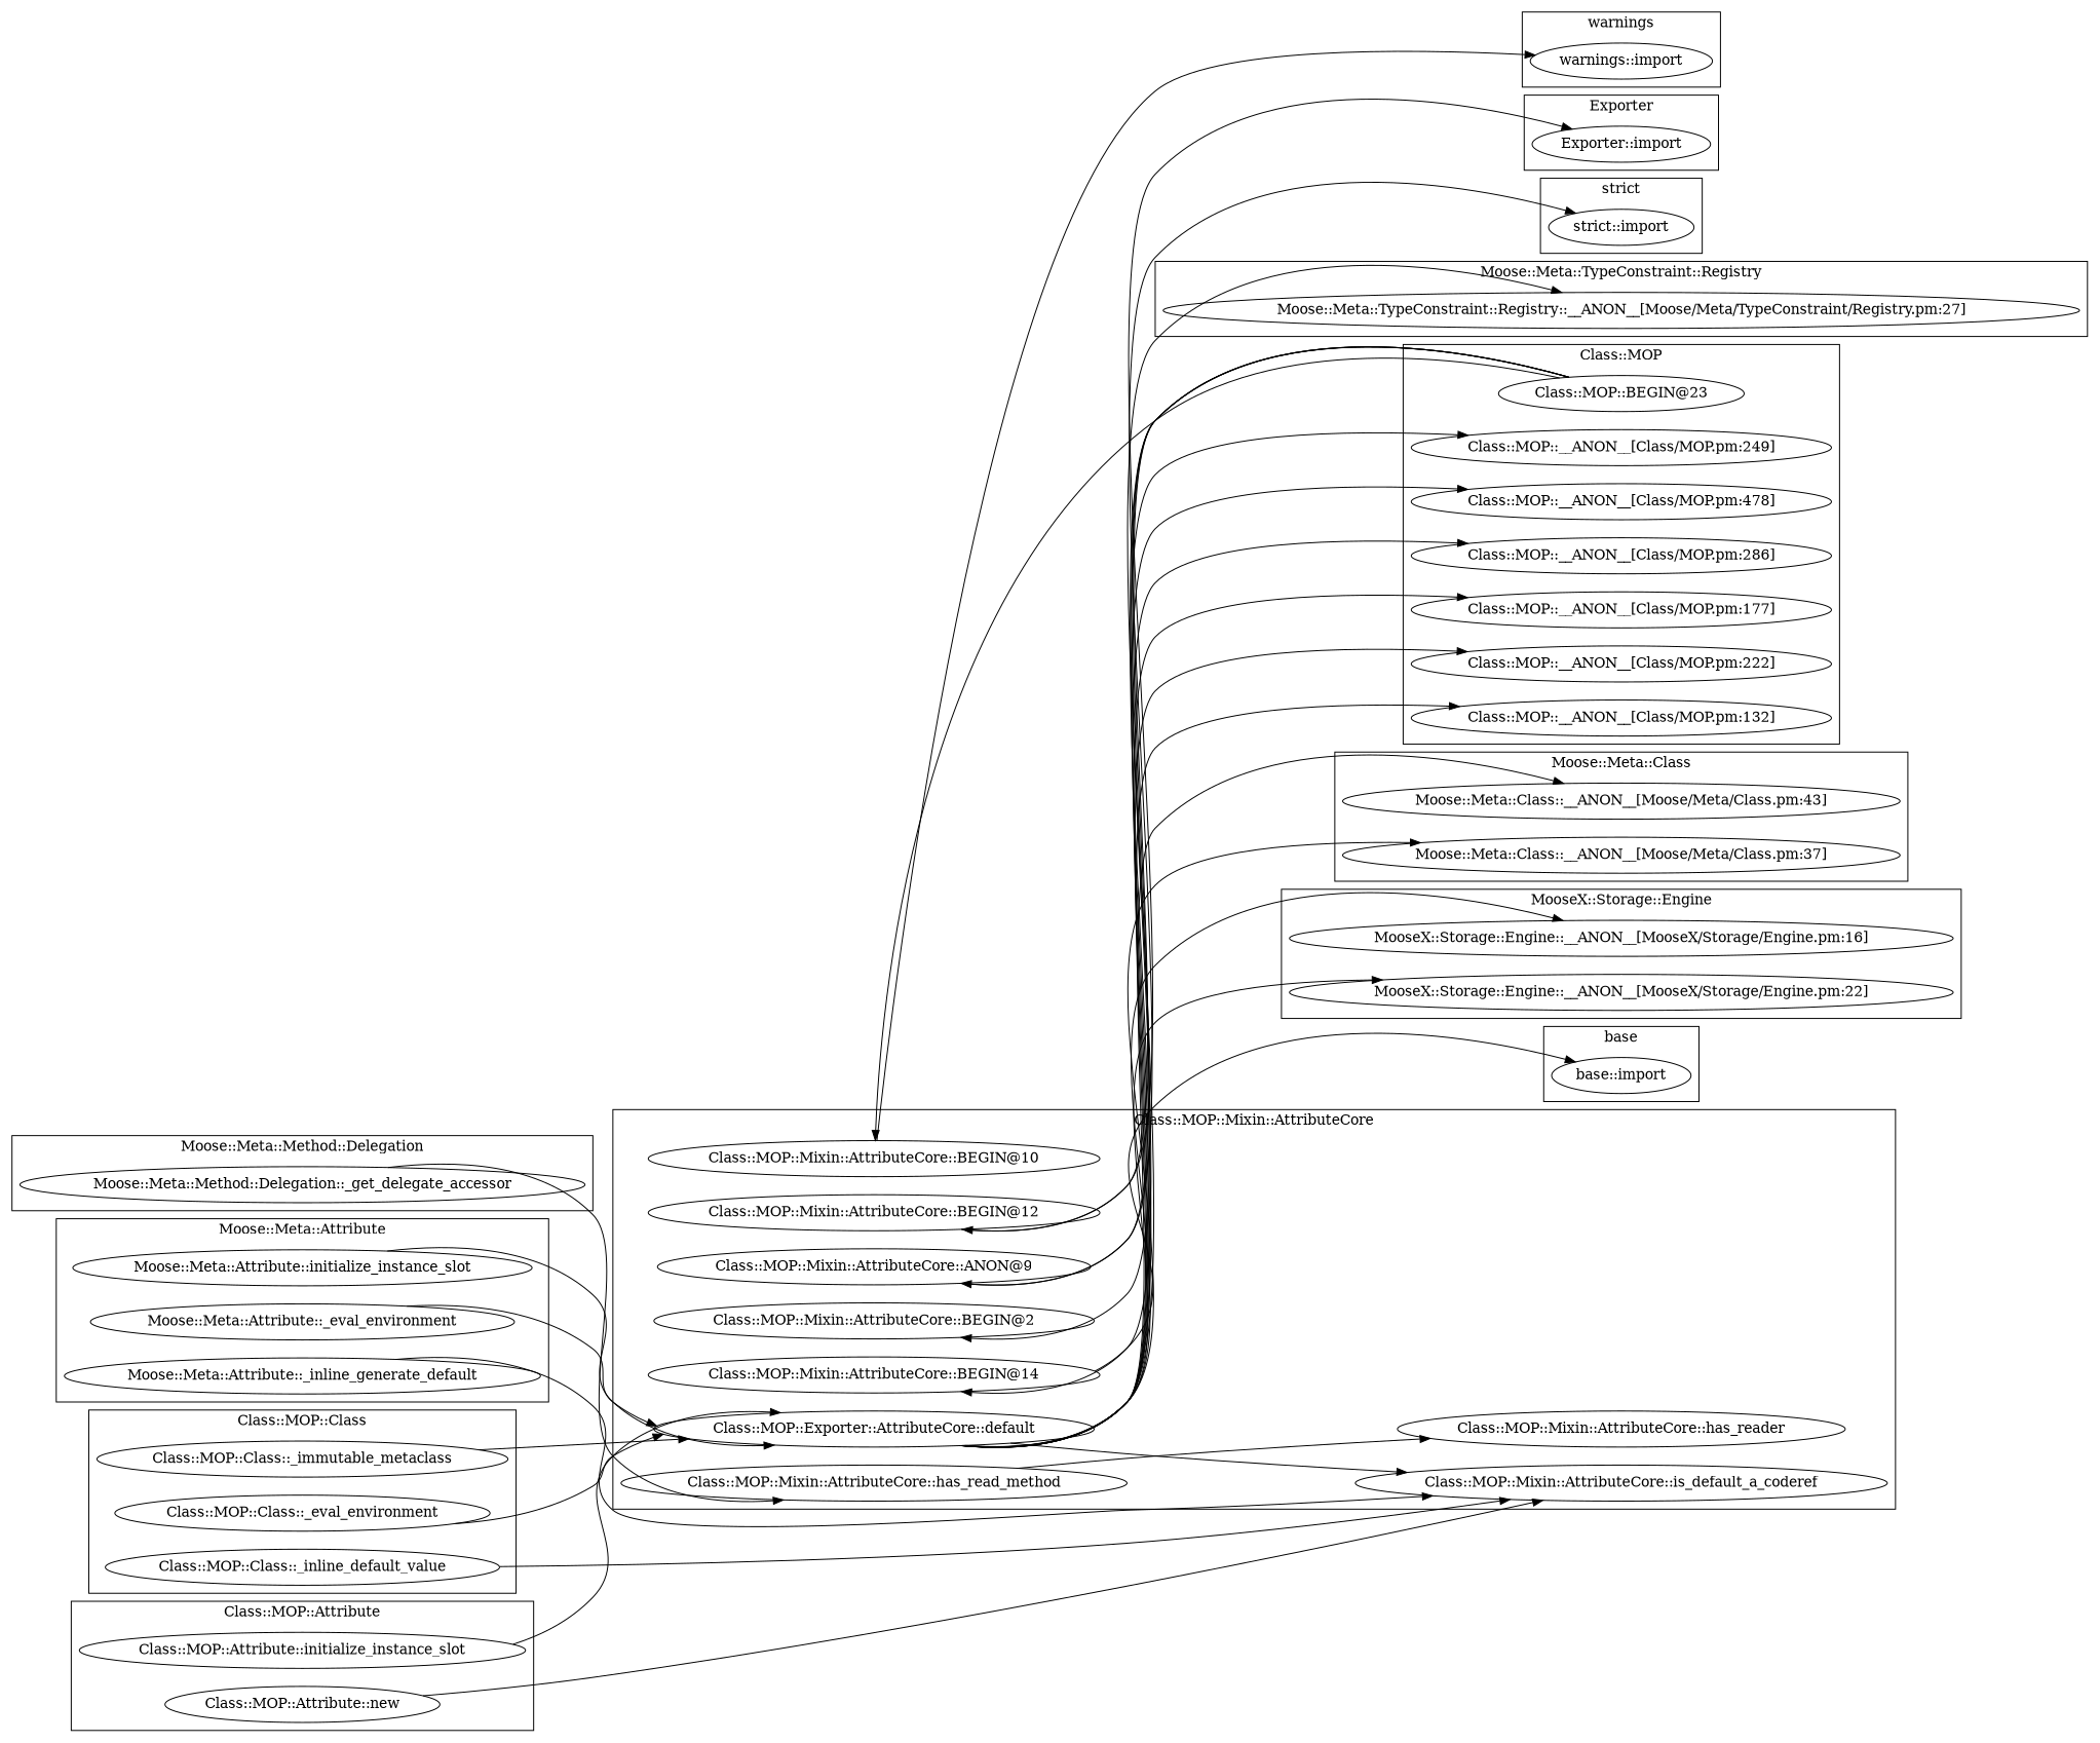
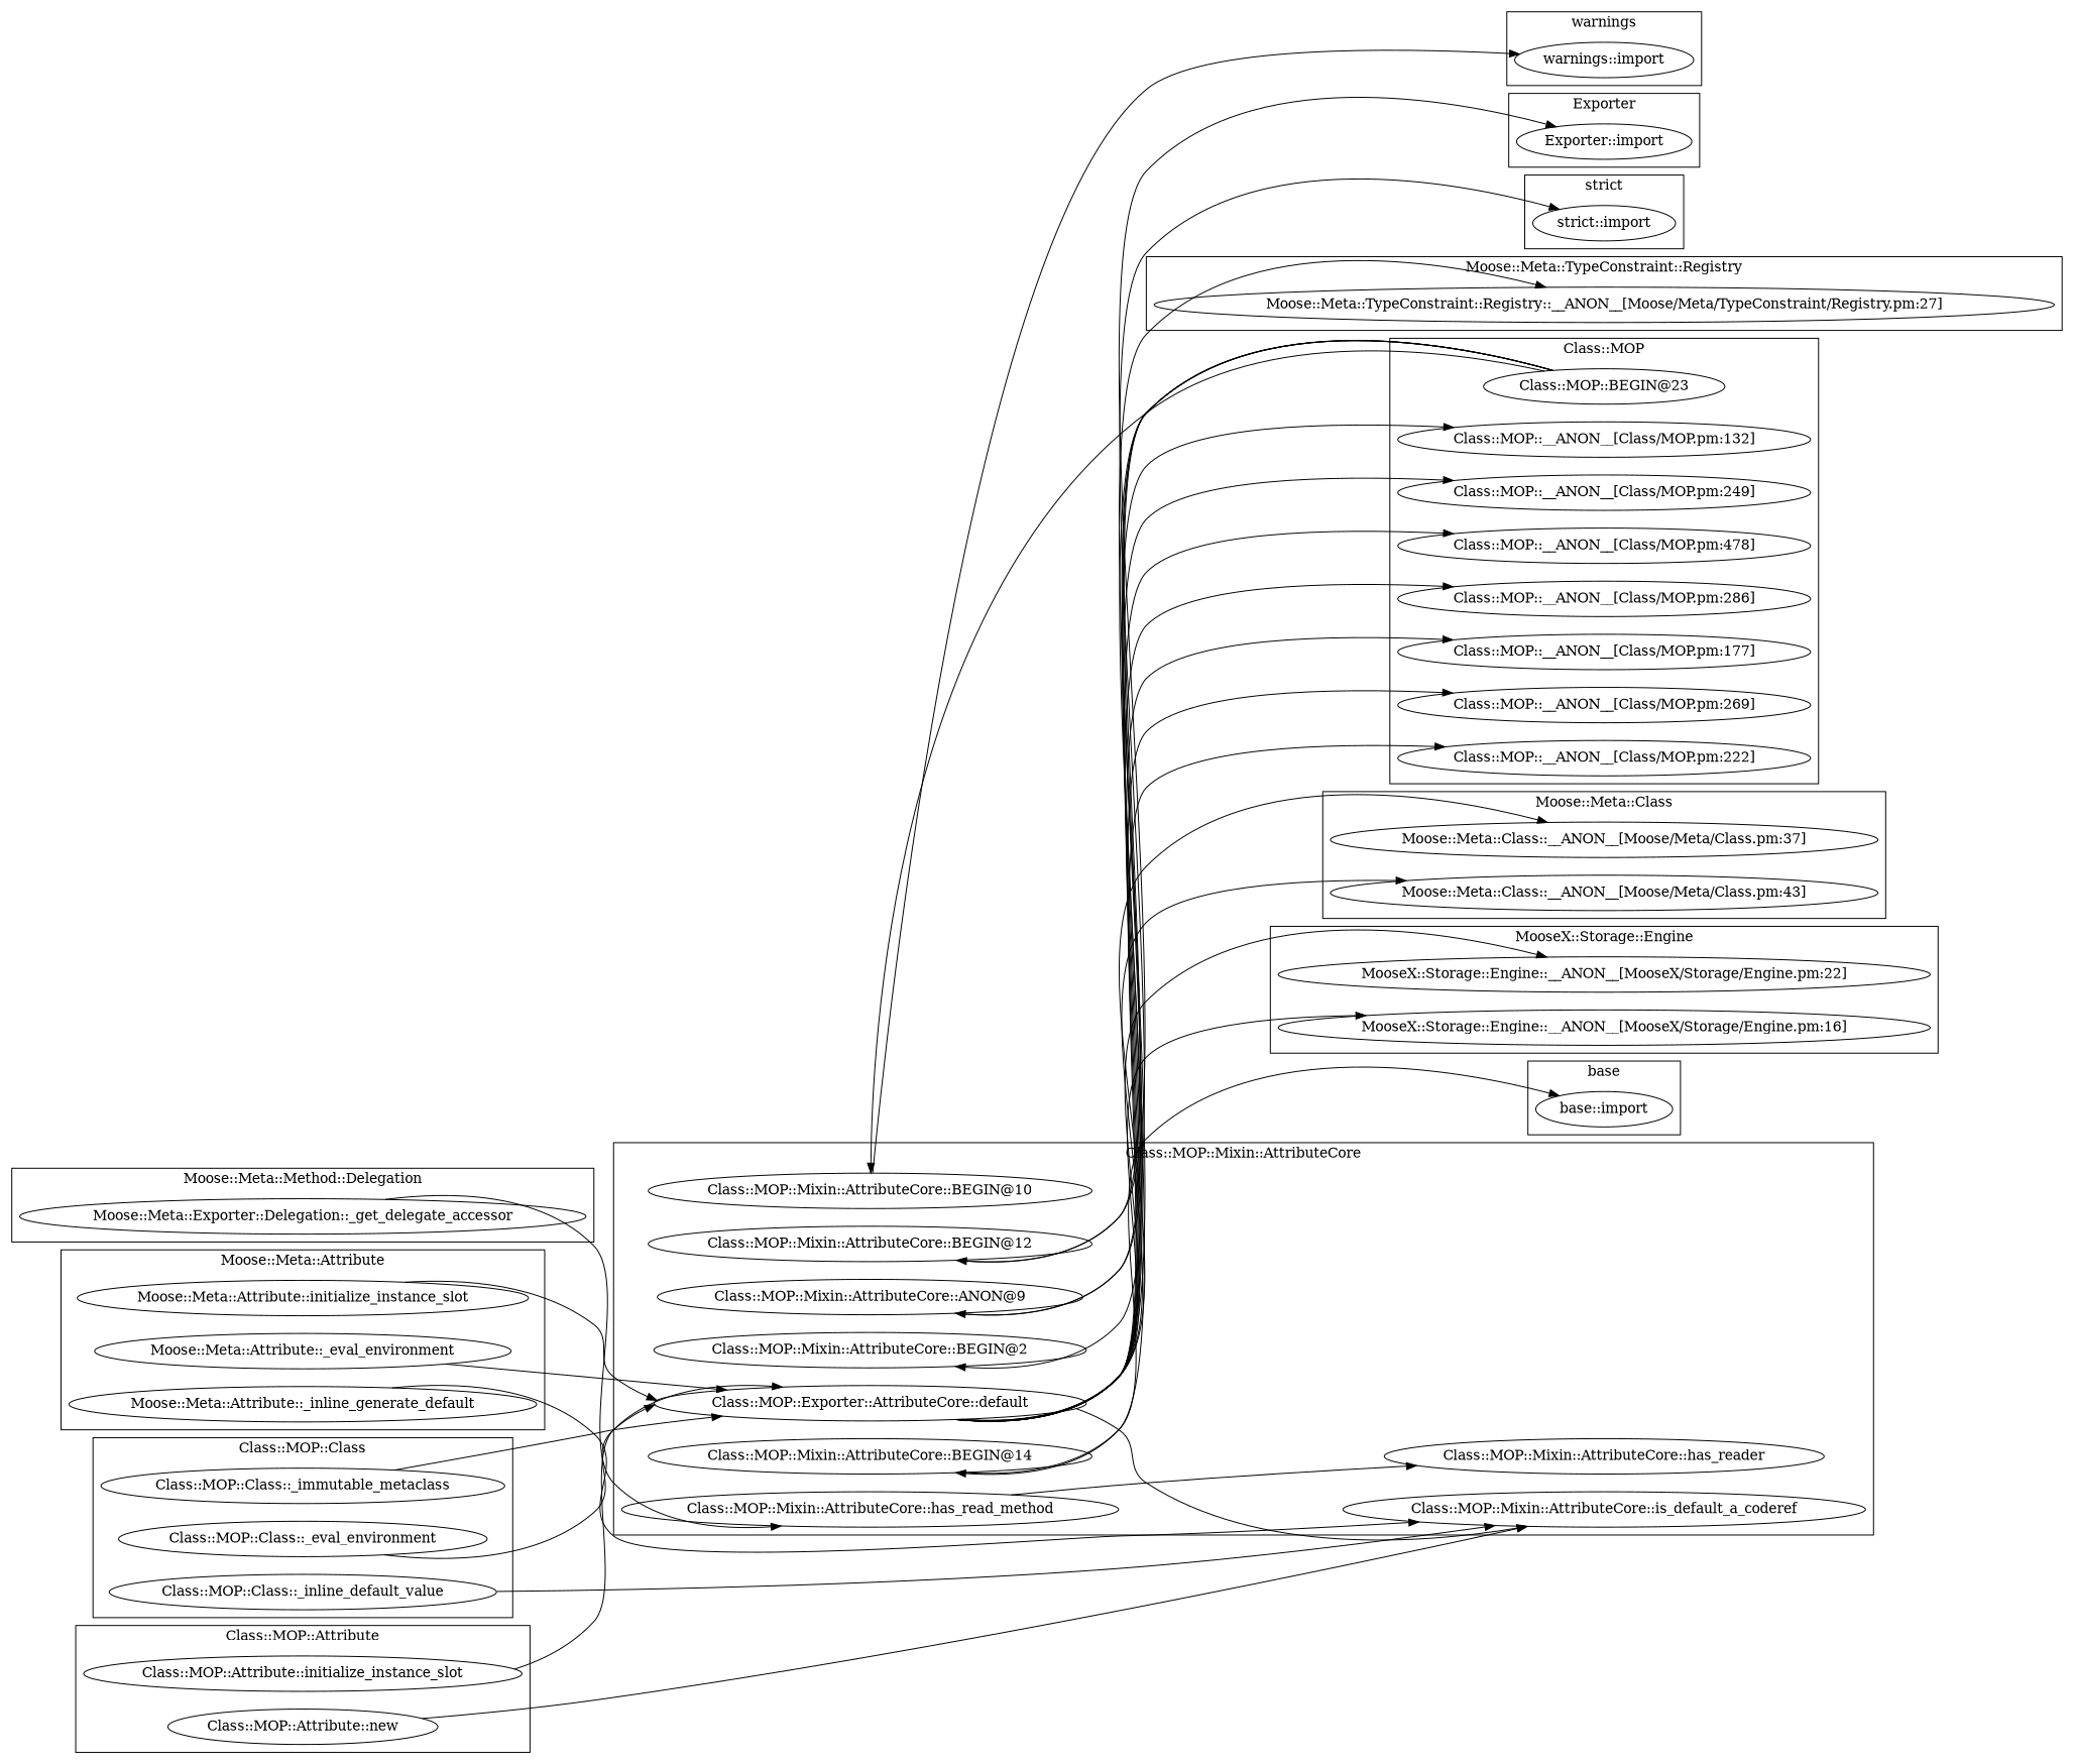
  digraph {
    rankdir=LR
    "Moose::Meta::TypeConstraint::Registry::__ANON__[Moose/Meta/TypeConstraint/Registry.pm:27]"
    "warnings::import"
    "Moose::Meta::Class::__ANON__[Moose/Meta/Class.pm:43]"
    "Moose::Meta::Class::__ANON__[Moose/Meta/Class.pm:37]"
    "MooseX::Storage::Engine::__ANON__[MooseX/Storage/Engine.pm:16]"
    "MooseX::Storage::Engine::__ANON__[MooseX/Storage/Engine.pm:22]"
    "base::import"
    "strict::import"
    "Class::MOP::Class::_immutable_metaclass"
    "Class::MOP::Class::_eval_environment"
    "Class::MOP::Class::_inline_default_value"
    "Class::MOP::__ANON__[Class/MOP.pm:132]"
    "Class::MOP::__ANON__[Class/MOP.pm:249]"
    "Class::MOP::__ANON__[Class/MOP.pm:478]"
    "Class::MOP::__ANON__[Class/MOP.pm:286]"
    "Class::MOP::__ANON__[Class/MOP.pm:177]"
+   "Class::MOP::__ANON__[Class/MOP.pm:269]"
    "Class::MOP::BEGIN@23"
    "Class::MOP::__ANON__[Class/MOP.pm:222]"
    "Exporter::import"
    "Class::MOP::Attribute::initialize_instance_slot"
    "Class::MOP::Attribute::new"
    "Moose::Meta::Attribute::_eval_environment"
    "Moose::Meta::Attribute::_inline_generate_default"
    "Moose::Meta::Attribute::initialize_instance_slot"
    n26 [label="Class::MOP::Exporter::AttributeCore::default"]
    "Class::MOP::Mixin::AttributeCore::BEGIN@14"
    "Class::MOP::Mixin::AttributeCore::BEGIN@10"
    "Class::MOP::Mixin::AttributeCore::BEGIN@12"
    "Class::MOP::Mixin::AttributeCore::BEGIN@2"
    n31 [label="Class::MOP::Mixin::AttributeCore::ANON@9"]
    "Class::MOP::Mixin::AttributeCore::is_default_a_coderef"
    "Class::MOP::Mixin::AttributeCore::has_read_method"
    "Class::MOP::Mixin::AttributeCore::has_reader"
-   "Moose::Meta::Method::Delegation::_get_delegate_accessor"
+   "Moose::Meta::Method::Delegation::_get_delegate_accessor" [label="Moose::Meta::Exporter::Delegation::_get_delegate_accessor"]
    subgraph cluster_1 {
      label="Moose::Meta::TypeConstraint::Registry"
      "Moose::Meta::TypeConstraint::Registry::__ANON__[Moose/Meta/TypeConstraint/Registry.pm:27]"
    }
    subgraph cluster_2 {
      label=warnings
      "warnings::import"
    }
    subgraph cluster_3 {
      label="Moose::Meta::Class"
      "Moose::Meta::Class::__ANON__[Moose/Meta/Class.pm:43]"
      "Moose::Meta::Class::__ANON__[Moose/Meta/Class.pm:37]"
    }
    subgraph cluster_4 {
      label="MooseX::Storage::Engine"
      "MooseX::Storage::Engine::__ANON__[MooseX/Storage/Engine.pm:16]"
      "MooseX::Storage::Engine::__ANON__[MooseX/Storage/Engine.pm:22]"
    }
    subgraph cluster_5 {
      label=base
      "base::import"
    }
    subgraph cluster_6 {
      label="strict"
      "strict::import"
    }
    subgraph cluster_7 {
      label="Class::MOP::Class"
      "Class::MOP::Class::_immutable_metaclass"
      "Class::MOP::Class::_eval_environment"
      "Class::MOP::Class::_inline_default_value"
    }
    subgraph cluster_8 {
      label="Class::MOP"
      "Class::MOP::__ANON__[Class/MOP.pm:132]"
      "Class::MOP::__ANON__[Class/MOP.pm:249]"
      "Class::MOP::__ANON__[Class/MOP.pm:478]"
      "Class::MOP::__ANON__[Class/MOP.pm:286]"
      "Class::MOP::__ANON__[Class/MOP.pm:177]"
+     "Class::MOP::__ANON__[Class/MOP.pm:269]"
      "Class::MOP::BEGIN@23"
      "Class::MOP::__ANON__[Class/MOP.pm:222]"
    }
    subgraph cluster_9 {
      label=Exporter
      "Exporter::import"
    }
    subgraph cluster_10 {
      label="Class::MOP::Attribute"
      "Class::MOP::Attribute::initialize_instance_slot"
      "Class::MOP::Attribute::new"
    }
    subgraph cluster_11 {
      label="Moose::Meta::Attribute"
      "Moose::Meta::Attribute::_eval_environment"
      "Moose::Meta::Attribute::_inline_generate_default"
      "Moose::Meta::Attribute::initialize_instance_slot"
    }
    subgraph cluster_12 {
      label="Class::MOP::Mixin::AttributeCore"
      n26
      "Class::MOP::Mixin::AttributeCore::BEGIN@14"
      "Class::MOP::Mixin::AttributeCore::BEGIN@10"
      "Class::MOP::Mixin::AttributeCore::BEGIN@12"
      "Class::MOP::Mixin::AttributeCore::BEGIN@2"
      n31
      "Class::MOP::Mixin::AttributeCore::is_default_a_coderef"
      "Class::MOP::Mixin::AttributeCore::has_read_method"
      "Class::MOP::Mixin::AttributeCore::has_reader"
    }
    subgraph cluster_13 {
      label="Moose::Meta::Method::Delegation"
      "Moose::Meta::Method::Delegation::_get_delegate_accessor"
    }
    "Class::MOP::Class::_immutable_metaclass" -> n26
    "Class::MOP::Class::_eval_environment" -> n26
    "Class::MOP::Class::_inline_default_value" -> "Class::MOP::Mixin::AttributeCore::is_default_a_coderef"
    "Class::MOP::BEGIN@23" -> "Class::MOP::Mixin::AttributeCore::BEGIN@14"
    "Class::MOP::BEGIN@23" -> "Class::MOP::Mixin::AttributeCore::BEGIN@10"
    "Class::MOP::BEGIN@23" -> "Class::MOP::Mixin::AttributeCore::BEGIN@12"
    "Class::MOP::BEGIN@23" -> "Class::MOP::Mixin::AttributeCore::BEGIN@2"
    "Class::MOP::BEGIN@23" -> n31
    "Class::MOP::Attribute::initialize_instance_slot" -> n26
    "Class::MOP::Attribute::new" -> "Class::MOP::Mixin::AttributeCore::is_default_a_coderef"
    "Moose::Meta::Attribute::_eval_environment" -> n26
    "Moose::Meta::Attribute::_inline_generate_default" -> "Class::MOP::Mixin::AttributeCore::is_default_a_coderef"
    "Moose::Meta::Attribute::initialize_instance_slot" -> n26
    n26 -> "Moose::Meta::TypeConstraint::Registry::__ANON__[Moose/Meta/TypeConstraint/Registry.pm:27]"
    n26 -> "Moose::Meta::Class::__ANON__[Moose/Meta/Class.pm:43]"
    n26 -> "Moose::Meta::Class::__ANON__[Moose/Meta/Class.pm:37]"
    n26 -> "MooseX::Storage::Engine::__ANON__[MooseX/Storage/Engine.pm:16]"
    n26 -> "MooseX::Storage::Engine::__ANON__[MooseX/Storage/Engine.pm:22]"
    n26 -> "Class::MOP::__ANON__[Class/MOP.pm:132]"
    n26 -> "Class::MOP::__ANON__[Class/MOP.pm:249]"
    n26 -> "Class::MOP::__ANON__[Class/MOP.pm:478]"
    n26 -> "Class::MOP::__ANON__[Class/MOP.pm:286]"
    n26 -> "Class::MOP::__ANON__[Class/MOP.pm:177]"
+   n26 -> "Class::MOP::__ANON__[Class/MOP.pm:269]"
    n26 -> "Class::MOP::__ANON__[Class/MOP.pm:222]"
    n26 -> "Class::MOP::Mixin::AttributeCore::is_default_a_coderef"
    "Class::MOP::Mixin::AttributeCore::BEGIN@14" -> "base::import"
    "Class::MOP::Mixin::AttributeCore::BEGIN@10" -> "warnings::import"
    "Class::MOP::Mixin::AttributeCore::BEGIN@12" -> "Exporter::import"
    n31 -> "strict::import"
    "Class::MOP::Mixin::AttributeCore::has_read_method" -> "Class::MOP::Mixin::AttributeCore::has_reader"
    "Moose::Meta::Method::Delegation::_get_delegate_accessor" -> "Class::MOP::Mixin::AttributeCore::has_read_method"
  }
